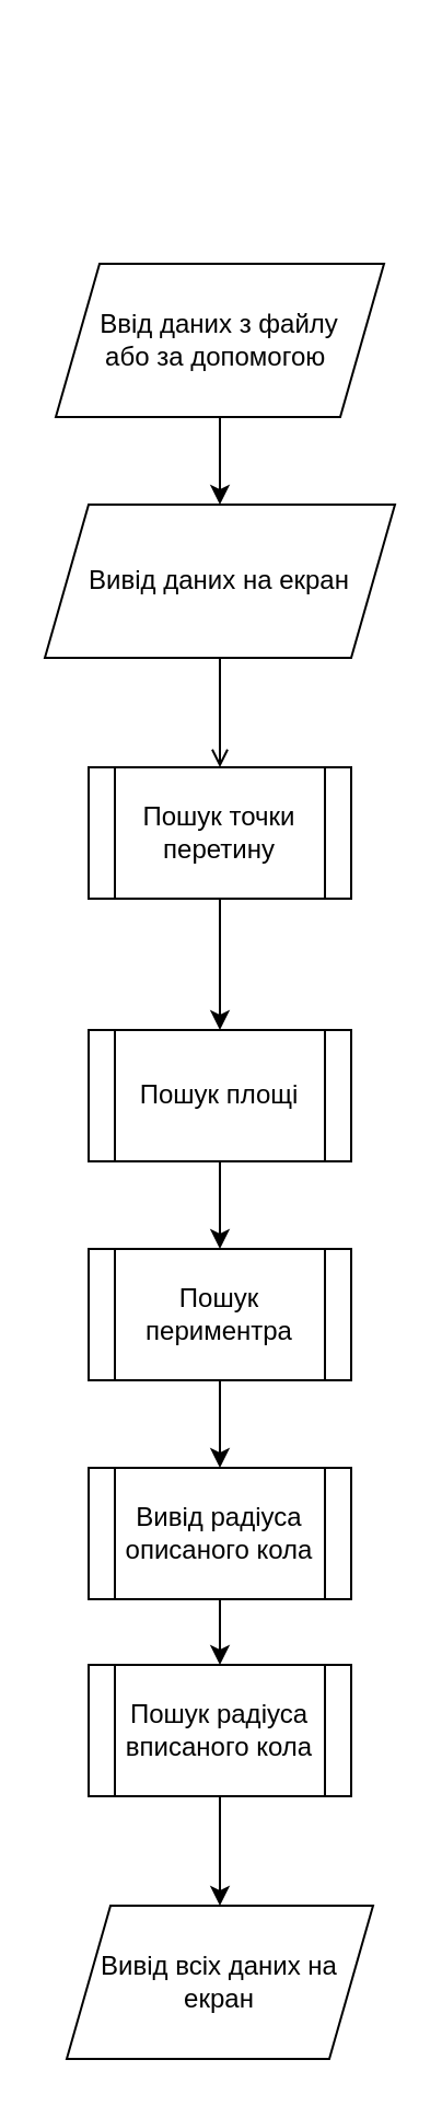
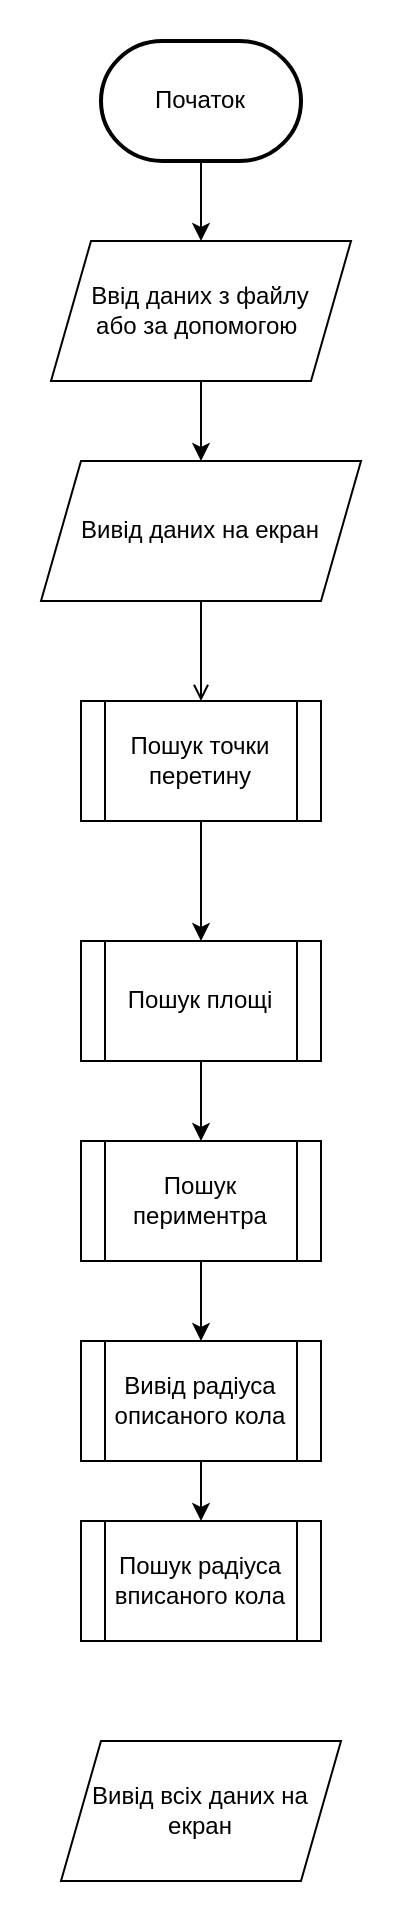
  <mxCell id="0" />
  <mxCell id="1" parent="0" />
+ <mxCell id="2" value="" style="edgeStyle=orthogonalEdgeStyle;rounded=0;orthogonalLoop=1;jettySize=auto;html=1;" parent="1" source="3" target="5" edge="1"><mxGeometry relative="1" as="geometry" /></mxCell>
+ <mxCell id="3" value="Початок" style="strokeWidth=2;html=1;shape=mxgraph.flowchart.terminator;whiteSpace=wrap;" parent="1" vertex="1"><mxGeometry x="50" y="20" width="100" height="60" as="geometry" /></mxCell>
  <mxCell id="4" value="" style="edgeStyle=orthogonalEdgeStyle;rounded=0;orthogonalLoop=1;jettySize=auto;html=1;" parent="1" source="5" target="7" edge="1"><mxGeometry relative="1" as="geometry" /></mxCell>
  <mxCell id="5" value="Ввід даних з файлу&lt;br&gt;або за допомогою&amp;nbsp;" style="shape=parallelogram;perimeter=parallelogramPerimeter;whiteSpace=wrap;html=1;fixedSize=1;" parent="1" vertex="1"><mxGeometry x="25" y="120" width="150" height="70" as="geometry" /></mxCell>
  <mxCell id="6" value="" style="edgeStyle=orthogonalEdgeStyle;rounded=0;orthogonalLoop=1;jettySize=auto;html=1;endArrow=open;" edge="1" parent="1" source="7" target="9"><mxGeometry relative="1" as="geometry" /></mxCell>
  <mxCell id="7" value="Вивід даних на екран" style="shape=parallelogram;perimeter=parallelogramPerimeter;whiteSpace=wrap;html=1;fixedSize=1;" parent="1" vertex="1"><mxGeometry x="20" y="230" width="160" height="70" as="geometry" /></mxCell>
  <mxCell id="8" value="" style="edgeStyle=orthogonalEdgeStyle;rounded=0;orthogonalLoop=1;jettySize=auto;html=1;" edge="1" parent="1" source="9" target="11"><mxGeometry relative="1" as="geometry" /></mxCell>
  <mxCell id="9" value="Пошук точки перетину" style="shape=process;whiteSpace=wrap;html=1;backgroundOutline=1;" vertex="1" parent="1"><mxGeometry x="40" y="350" width="120" height="60" as="geometry" /></mxCell>
  <mxCell id="10" value="" style="edgeStyle=orthogonalEdgeStyle;rounded=0;orthogonalLoop=1;jettySize=auto;html=1;" edge="1" parent="1" source="11" target="13"><mxGeometry relative="1" as="geometry" /></mxCell>
  <mxCell id="11" value="Пошук площі" style="shape=process;whiteSpace=wrap;html=1;backgroundOutline=1;" vertex="1" parent="1"><mxGeometry x="40" y="470" width="120" height="60" as="geometry" /></mxCell>
  <mxCell id="12" value="" style="edgeStyle=orthogonalEdgeStyle;rounded=0;orthogonalLoop=1;jettySize=auto;html=1;" edge="1" parent="1" source="13" target="15"><mxGeometry relative="1" as="geometry" /></mxCell>
  <mxCell id="13" value="Пошук периментра" style="shape=process;whiteSpace=wrap;html=1;backgroundOutline=1;" vertex="1" parent="1"><mxGeometry x="40" y="570" width="120" height="60" as="geometry" /></mxCell>
  <mxCell id="14" value="" style="edgeStyle=orthogonalEdgeStyle;rounded=0;orthogonalLoop=1;jettySize=auto;html=1;" edge="1" parent="1" source="15" target="17"><mxGeometry relative="1" as="geometry" /></mxCell>
  <mxCell id="15" value="Вивід радіуса описаного кола" style="shape=process;whiteSpace=wrap;html=1;backgroundOutline=1;" vertex="1" parent="1"><mxGeometry x="40" y="670" width="120" height="60" as="geometry" /></mxCell>
- <mxCell id="16" value="" style="edgeStyle=orthogonalEdgeStyle;rounded=0;orthogonalLoop=1;jettySize=auto;html=1;" edge="1" parent="1" source="17" target="18"><mxGeometry relative="1" as="geometry" /></mxCell>
  <mxCell id="17" value="Пошук радіуса вписаного кола" style="shape=process;whiteSpace=wrap;html=1;backgroundOutline=1;" vertex="1" parent="1"><mxGeometry x="40" y="760" width="120" height="60" as="geometry" /></mxCell>
  <mxCell id="18" value="Вивід всіх даних на екран" style="shape=parallelogram;perimeter=parallelogramPerimeter;whiteSpace=wrap;html=1;fixedSize=1;" vertex="1" parent="1"><mxGeometry x="30" y="870" width="140" height="70" as="geometry" /></mxCell>
